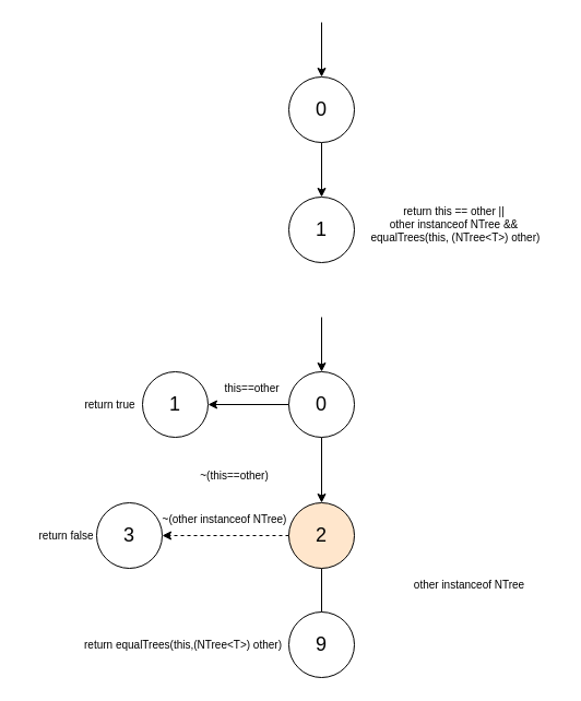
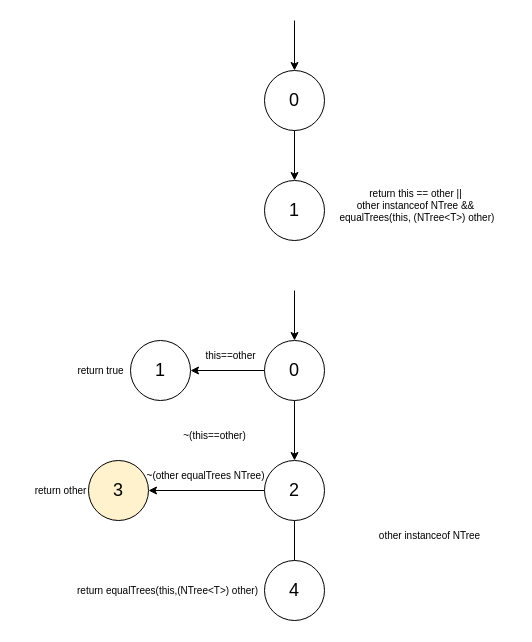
  <mxCell id="0" />
  <mxCell id="1" parent="0" />
  <mxCell id="2" style="edgeStyle=orthogonalEdgeStyle;rounded=0;orthogonalLoop=1;jettySize=auto;html=1;exitX=0.5;exitY=1;exitDx=0;exitDy=0;entryX=0.5;entryY=0;entryDx=0;entryDy=0;" parent="1" source="3" target="5" edge="1"><mxGeometry relative="1" as="geometry" /></mxCell>
  <mxCell id="3" value="&lt;font style=&quot;font-size: 18px;&quot;&gt;0&lt;/font&gt;" style="ellipse;whiteSpace=wrap;html=1;aspect=fixed;" parent="1" vertex="1"><mxGeometry x="264" y="70" width="60" height="60" as="geometry" /></mxCell>
  <mxCell id="4" value="" style="endArrow=classic;html=1;rounded=0;entryX=0.5;entryY=0;entryDx=0;entryDy=0;" parent="1" target="3" edge="1"><mxGeometry width="50" height="50" relative="1" as="geometry"><mxPoint x="294" y="20" as="sourcePoint" /><mxPoint x="340" y="-30" as="targetPoint" /></mxGeometry></mxCell>
  <mxCell id="5" value="&lt;span style=&quot;font-size: 18px;&quot;&gt;1&lt;/span&gt;" style="ellipse;whiteSpace=wrap;html=1;aspect=fixed;" parent="1" vertex="1"><mxGeometry x="264" y="180" width="60" height="60" as="geometry" /></mxCell>
  <mxCell id="6" value="&lt;font style=&quot;font-size: 10px;&quot;&gt;return this == other ||&lt;/font&gt;&lt;div style=&quot;font-size: 10px;&quot;&gt;&lt;font style=&quot;font-size: 10px;&quot;&gt;other instanceof NTree &amp;amp;&amp;amp;&lt;/font&gt;&lt;/div&gt;&lt;div style=&quot;font-size: 10px;&quot;&gt;&lt;font style=&quot;font-size: 10px;&quot;&gt;&amp;nbsp;equalTrees(this, (NTree&amp;lt;T&amp;gt;) other)&lt;/font&gt;&lt;/div&gt;" style="text;html=1;align=center;verticalAlign=middle;resizable=0;points=[];autosize=1;strokeColor=none;fillColor=none;fontSize=10;" parent="1" vertex="1"><mxGeometry x="320" y="180" width="190" height="50" as="geometry" /></mxCell>
  <mxCell id="7" style="edgeStyle=orthogonalEdgeStyle;rounded=0;orthogonalLoop=1;jettySize=auto;html=1;entryX=1;entryY=0.5;entryDx=0;entryDy=0;" edge="1" parent="1" source="9" target="11"><mxGeometry relative="1" as="geometry"><mxPoint x="210" y="370" as="targetPoint" /></mxGeometry></mxCell>
  <mxCell id="8" style="edgeStyle=orthogonalEdgeStyle;rounded=0;orthogonalLoop=1;jettySize=auto;html=1;entryX=0.5;entryY=0;entryDx=0;entryDy=0;" edge="1" parent="1" source="9" target="16"><mxGeometry relative="1" as="geometry"><mxPoint x="294" y="460" as="targetPoint" /></mxGeometry></mxCell>
  <mxCell id="9" value="&lt;font style=&quot;font-size: 18px;&quot;&gt;0&lt;/font&gt;" style="ellipse;whiteSpace=wrap;html=1;aspect=fixed;" vertex="1" parent="1"><mxGeometry x="264" y="340" width="60" height="60" as="geometry" /></mxCell>
  <mxCell id="10" value="" style="endArrow=classic;html=1;rounded=0;entryX=0.5;entryY=0;entryDx=0;entryDy=0;" edge="1" parent="1" target="9"><mxGeometry width="50" height="50" relative="1" as="geometry"><mxPoint x="294" y="290" as="sourcePoint" /><mxPoint x="340" y="240" as="targetPoint" /></mxGeometry></mxCell>
  <mxCell id="11" value="&lt;font style=&quot;font-size: 18px;&quot;&gt;1&lt;/font&gt;" style="ellipse;whiteSpace=wrap;html=1;aspect=fixed;" vertex="1" parent="1"><mxGeometry x="130" y="340" width="60" height="60" as="geometry" /></mxCell>
  <mxCell id="12" value="this==other" style="text;html=1;align=center;verticalAlign=middle;resizable=0;points=[];autosize=1;strokeColor=none;fillColor=none;fontSize=10;" vertex="1" parent="1"><mxGeometry x="190" y="340" width="80" height="30" as="geometry" /></mxCell>
  <mxCell id="13" value="~(this==other)" style="text;html=1;align=center;verticalAlign=middle;resizable=0;points=[];autosize=1;strokeColor=none;fillColor=none;fontSize=10;" vertex="1" parent="1"><mxGeometry x="169" y="420" width="90" height="30" as="geometry" /></mxCell>
- <mxCell id="14" style="edgeStyle=orthogonalEdgeStyle;rounded=0;orthogonalLoop=1;jettySize=auto;html=1;exitX=0;exitY=0.5;exitDx=0;exitDy=0;entryX=1;entryY=0.5;entryDx=0;entryDy=0;dashed=1;" edge="1" parent="1" source="16" target="17"><mxGeometry relative="1" as="geometry"><mxPoint x="190" y="490" as="targetPoint" /></mxGeometry></mxCell>
+ <mxCell id="14" style="edgeStyle=orthogonalEdgeStyle;rounded=0;orthogonalLoop=1;jettySize=auto;html=1;exitX=0;exitY=0.5;exitDx=0;exitDy=0;entryX=1;entryY=0.5;entryDx=0;entryDy=0;" edge="1" parent="1" source="16" target="17"><mxGeometry relative="1" as="geometry"><mxPoint x="190" y="490" as="targetPoint" /></mxGeometry></mxCell>
  <mxCell id="15" style="edgeStyle=orthogonalEdgeStyle;rounded=0;orthogonalLoop=1;jettySize=auto;html=1;exitX=0.5;exitY=1;exitDx=0;exitDy=0;entryX=0.5;entryY=0;entryDx=0;entryDy=0;endArrow=none;" edge="1" parent="1" source="16" target="21"><mxGeometry relative="1" as="geometry" /></mxCell>
- <mxCell id="16" value="&lt;font style=&quot;font-size: 18px;&quot;&gt;2&lt;/font&gt;" style="ellipse;whiteSpace=wrap;html=1;aspect=fixed;fillColor=#ffe6cc;" vertex="1" parent="1"><mxGeometry x="264" y="460" width="60" height="60" as="geometry" /></mxCell>
- <mxCell id="17" value="&lt;font style=&quot;font-size: 18px;&quot;&gt;3&lt;/font&gt;" style="ellipse;whiteSpace=wrap;html=1;aspect=fixed;" vertex="1" parent="1"><mxGeometry x="88" y="460" width="60" height="60" as="geometry" /></mxCell>
+ <mxCell id="16" value="&lt;font style=&quot;font-size: 18px;&quot;&gt;2&lt;/font&gt;" style="ellipse;whiteSpace=wrap;html=1;aspect=fixed;" vertex="1" parent="1"><mxGeometry x="264" y="460" width="60" height="60" as="geometry" /></mxCell>
+ <mxCell id="17" value="&lt;font style=&quot;font-size: 18px;&quot;&gt;3&lt;/font&gt;" style="ellipse;whiteSpace=wrap;html=1;aspect=fixed;fillColor=#fff2cc;" vertex="1" parent="1"><mxGeometry x="88" y="460" width="60" height="60" as="geometry" /></mxCell>
  <mxCell id="18" value="return true" style="text;html=1;align=center;verticalAlign=middle;resizable=0;points=[];autosize=1;strokeColor=none;fillColor=none;fontSize=10;" vertex="1" parent="1"><mxGeometry x="65" y="355" width="70" height="30" as="geometry" /></mxCell>
- <mxCell id="19" value="return false" style="text;html=1;align=center;verticalAlign=middle;resizable=0;points=[];autosize=1;strokeColor=none;fillColor=none;fontSize=10;" vertex="1" parent="1"><mxGeometry x="20" y="475" width="80" height="30" as="geometry" /></mxCell>
- <mxCell id="20" value="~(other instanceof NTree)" style="text;html=1;align=center;verticalAlign=middle;resizable=0;points=[];autosize=1;strokeColor=none;fillColor=none;fontSize=10;" vertex="1" parent="1"><mxGeometry x="135" y="460" width="140" height="30" as="geometry" /></mxCell>
- <mxCell id="21" value="&lt;font style=&quot;font-size: 18px;&quot;&gt;9&lt;/font&gt;" style="ellipse;whiteSpace=wrap;html=1;aspect=fixed;" vertex="1" parent="1"><mxGeometry x="264" y="560" width="60" height="60" as="geometry" /></mxCell>
+ <mxCell id="19" value="return other" style="text;html=1;align=center;verticalAlign=middle;resizable=0;points=[];autosize=1;strokeColor=none;fillColor=none;fontSize=10;" vertex="1" parent="1"><mxGeometry x="20" y="475" width="80" height="30" as="geometry" /></mxCell>
+ <mxCell id="20" value="~(other equalTrees NTree)" style="text;html=1;align=center;verticalAlign=middle;resizable=0;points=[];autosize=1;strokeColor=none;fillColor=none;fontSize=10;" vertex="1" parent="1"><mxGeometry x="135" y="460" width="140" height="30" as="geometry" /></mxCell>
+ <mxCell id="21" value="&lt;font style=&quot;font-size: 18px;&quot;&gt;4&lt;/font&gt;" style="ellipse;whiteSpace=wrap;html=1;aspect=fixed;" vertex="1" parent="1"><mxGeometry x="264" y="560" width="60" height="60" as="geometry" /></mxCell>
  <mxCell id="22" value="other instanceof NTree" style="text;html=1;align=center;verticalAlign=middle;resizable=0;points=[];autosize=1;strokeColor=none;fillColor=none;fontSize=10;" vertex="1" parent="1"><mxGeometry x="364" y="520" width="130" height="30" as="geometry" /></mxCell>
  <mxCell id="23" value="return equalTrees(this,(NTree&amp;lt;T&amp;gt;) other)" style="text;html=1;align=center;verticalAlign=middle;resizable=0;points=[];autosize=1;strokeColor=none;fillColor=none;fontSize=10;" vertex="1" parent="1"><mxGeometry x="62" y="575" width="210" height="30" as="geometry" /></mxCell>
